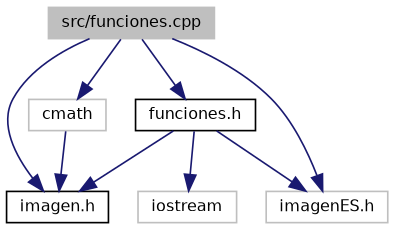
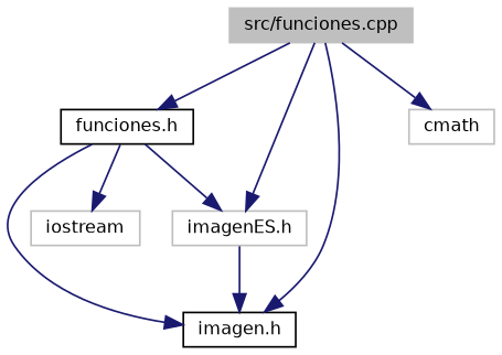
  digraph {
    node [color=grey75 fillcolor=white fontname=Helvetica fontsize=10 shape=record style=filled]
    edge [color=midnightblue fontname=Helvetica fontsize=10 labelfontname=Helvetica labelfontsize=10 style=solid]
    n1 [fillcolor=grey75 fontcolor=black height=0.2 label="src/funciones.cpp" width=0.4]
    n2 [color=black height=0.2 label="funciones.h" width=0.4]
    n3 [color=black height=0.2 label="imagen.h" width=0.4]
    n4 [height=0.2 label="imagenES.h" width=0.4]
    n5 [height=0.2 label=cmath width=0.4]
    n6 [height=0.2 label=iostream width=0.4]
    n1 -> n2
    n1 -> n3
    n1 -> n4
    n1 -> n5
    n2 -> n3
    n2 -> n4
    n2 -> n6
-   n5 -> n3
+   n4 -> n3
  }
